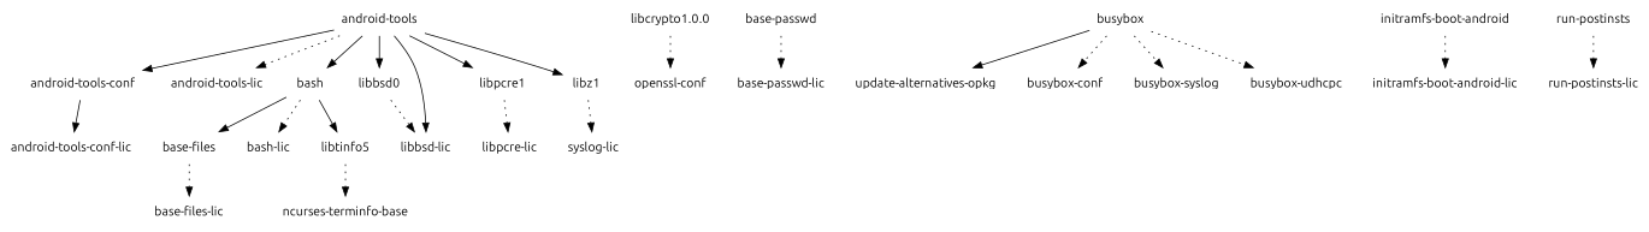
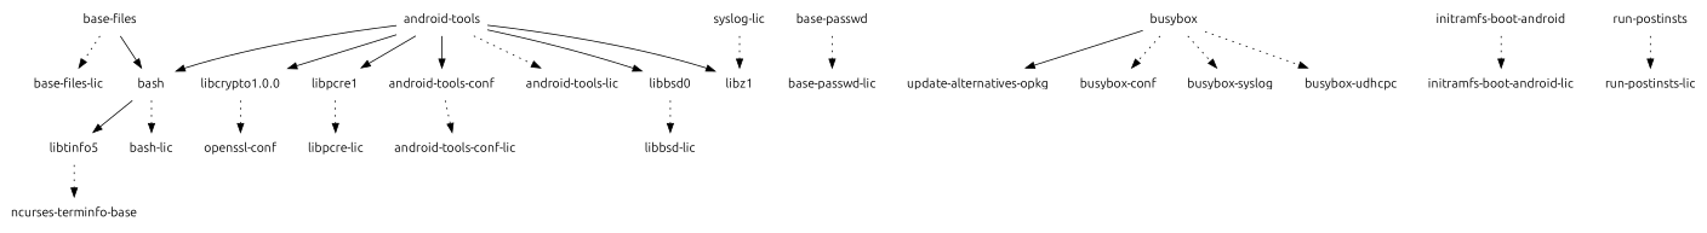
  digraph {
    fontname=Ubuntu
    node [fontname=Ubuntu shape=plaintext]
    edge [fontname=Ubuntu style=dotted]
    "android-tools"
    "android-tools-conf"
    "android-tools-lic"
    bash
    libbsd0
    "libcrypto1.0.0"
    libpcre1
    libz1
    "android-tools-conf-lic"
    "base-files"
    "bash-lic"
    libtinfo5
    "libbsd-lic"
    "openssl-conf"
    "libpcre-lic"
    n16 [label="syslog-lic"]
    "base-files-lic"
    "ncurses-terminfo-base"
    "base-passwd"
    "base-passwd-lic"
    busybox
    "update-alternatives-opkg"
    n23 [label="busybox-conf"]
    "busybox-syslog"
    "busybox-udhcpc"
    "initramfs-boot-android"
    "initramfs-boot-android-lic"
    "run-postinsts"
    "run-postinsts-lic"
    "android-tools" -> "android-tools-conf" [style=""]
    "android-tools" -> "android-tools-lic"
    "android-tools" -> bash [style=""]
    "android-tools" -> libbsd0 [style=""]
-   "android-tools" -> "libbsd-lic" [style=""]
+   "android-tools" -> "libcrypto1.0.0" [style=""]
    "android-tools" -> libpcre1 [style=""]
    "android-tools" -> libz1 [style=""]
-   "android-tools-conf" -> "android-tools-conf-lic" [style=solid]
-   bash -> "base-files" [style=""]
+   "android-tools-conf" -> "android-tools-conf-lic"
+   "base-files" -> bash [style=""]
    bash -> "bash-lic"
    bash -> libtinfo5 [style=""]
    libbsd0 -> "libbsd-lic"
    "libcrypto1.0.0" -> "openssl-conf"
    libpcre1 -> "libpcre-lic"
-   libz1 -> n16
+   n16 -> libz1
    "base-files" -> "base-files-lic"
    libtinfo5 -> "ncurses-terminfo-base"
    "base-passwd" -> "base-passwd-lic"
    busybox -> "update-alternatives-opkg" [style=""]
    busybox -> n23
    busybox -> "busybox-syslog"
    busybox -> "busybox-udhcpc"
    "initramfs-boot-android" -> "initramfs-boot-android-lic"
    "run-postinsts" -> "run-postinsts-lic"
  }
